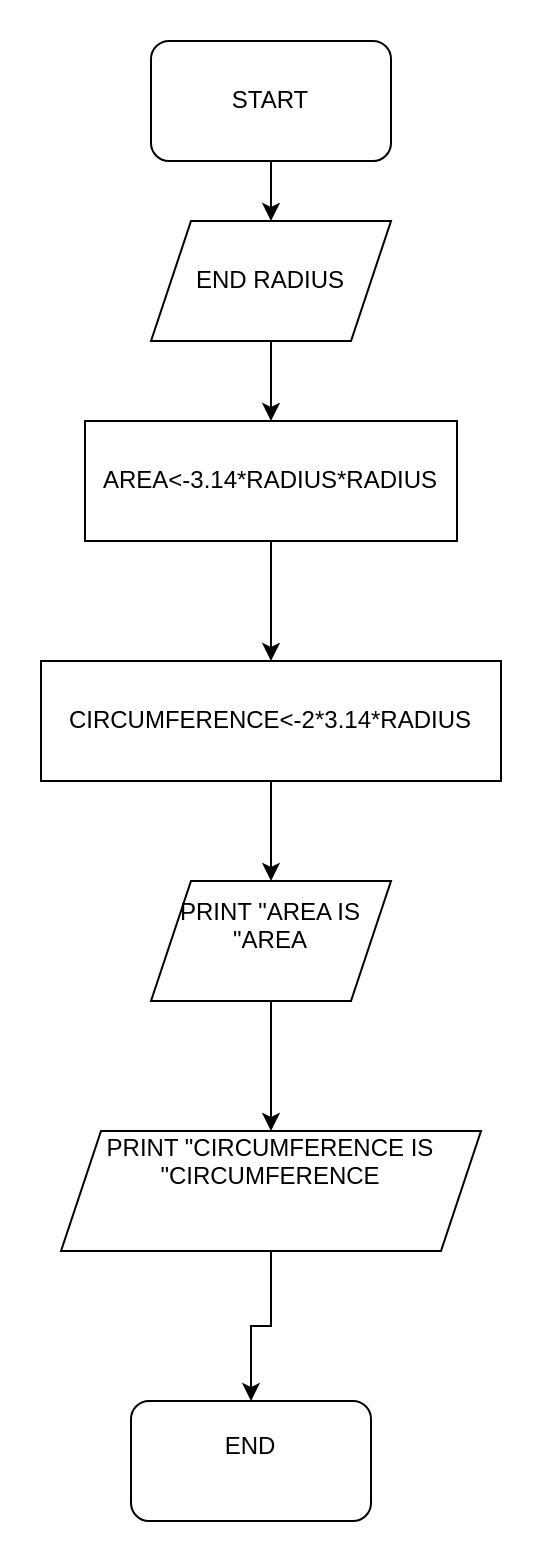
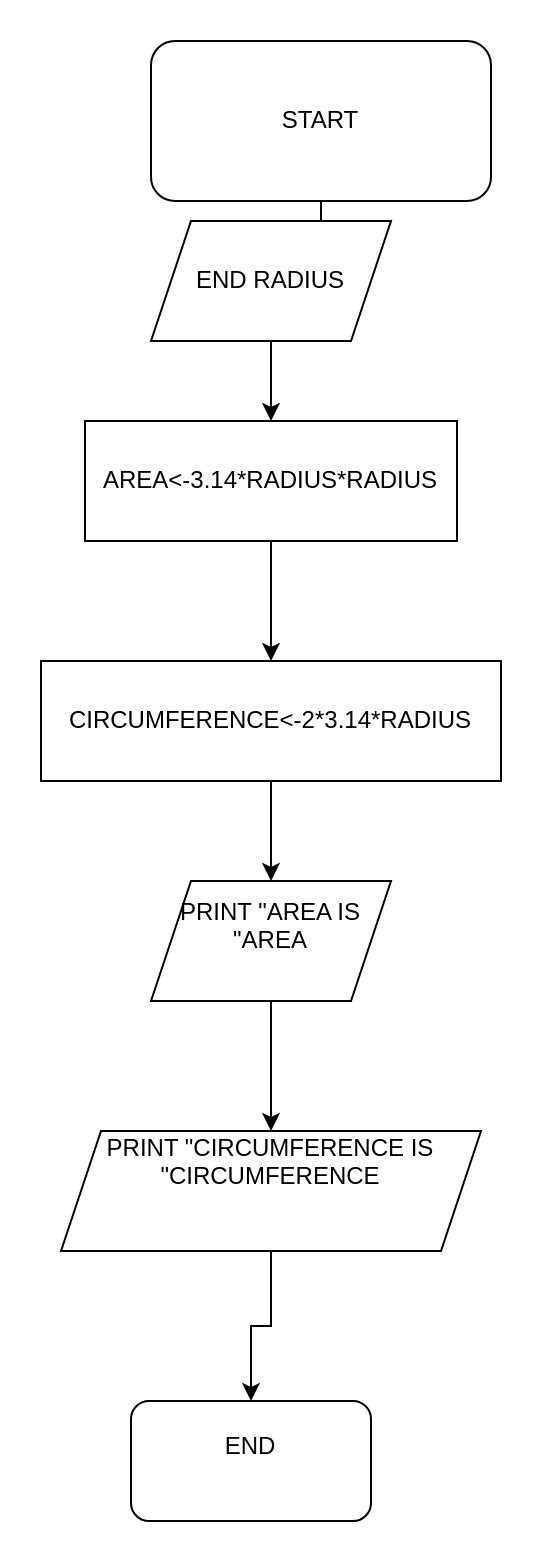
  <mxCell id="0" />
  <mxCell id="1" parent="0" />
  <mxCell id="2" value="" style="edgeStyle=orthogonalEdgeStyle;rounded=0;orthogonalLoop=1;jettySize=auto;html=1;" edge="1" parent="1" source="14" target="6"><mxGeometry relative="1" as="geometry" /></mxCell>
- <mxCell id="3" value="START" style="rounded=1;whiteSpace=wrap;html=1;" vertex="1" parent="1"><mxGeometry x="75" y="20" width="120" height="60" as="geometry" /></mxCell>
+ <mxCell id="3" value="START" style="rounded=1;whiteSpace=wrap;html=1;" vertex="1" parent="1"><mxGeometry x="75" y="20" width="170" height="80" as="geometry" /></mxCell>
  <mxCell id="4" value="END&lt;div&gt;&lt;br&gt;&lt;/div&gt;" style="rounded=1;whiteSpace=wrap;html=1;" vertex="1" parent="1"><mxGeometry x="65" y="700" width="120" height="60" as="geometry" /></mxCell>
  <mxCell id="5" value="" style="edgeStyle=orthogonalEdgeStyle;rounded=0;orthogonalLoop=1;jettySize=auto;html=1;" edge="1" parent="1" source="6" target="8"><mxGeometry relative="1" as="geometry" /></mxCell>
  <mxCell id="6" value="AREA&amp;lt;-3.14*RADIUS*RADIUS" style="rounded=0;whiteSpace=wrap;html=1;" vertex="1" parent="1"><mxGeometry x="42" y="210" width="186" height="60" as="geometry" /></mxCell>
  <mxCell id="7" value="" style="edgeStyle=orthogonalEdgeStyle;rounded=0;orthogonalLoop=1;jettySize=auto;html=1;" edge="1" parent="1" source="8" target="10"><mxGeometry relative="1" as="geometry" /></mxCell>
  <mxCell id="8" value="CIRCUMFERENCE&amp;lt;-2*3.14*RADIUS" style="rounded=0;whiteSpace=wrap;html=1;" vertex="1" parent="1"><mxGeometry x="20" y="330" width="230" height="60" as="geometry" /></mxCell>
  <mxCell id="9" value="" style="edgeStyle=orthogonalEdgeStyle;rounded=0;orthogonalLoop=1;jettySize=auto;html=1;" edge="1" parent="1" source="10" target="12"><mxGeometry relative="1" as="geometry" /></mxCell>
  <mxCell id="10" value="PRINT &quot;AREA IS &quot;AREA&lt;div&gt;&lt;br&gt;&lt;/div&gt;" style="shape=parallelogram;perimeter=parallelogramPerimeter;whiteSpace=wrap;html=1;fixedSize=1;" vertex="1" parent="1"><mxGeometry x="75" y="440" width="120" height="60" as="geometry" /></mxCell>
  <mxCell id="11" value="" style="edgeStyle=orthogonalEdgeStyle;rounded=0;orthogonalLoop=1;jettySize=auto;html=1;" edge="1" parent="1" source="12" target="4"><mxGeometry relative="1" as="geometry" /></mxCell>
  <mxCell id="12" value="PRINT &quot;CIRCUMFERENCE IS &quot;CIRCUMFERENCE&lt;div&gt;&lt;br&gt;&lt;div&gt;&lt;br&gt;&lt;/div&gt;&lt;/div&gt;" style="shape=parallelogram;perimeter=parallelogramPerimeter;whiteSpace=wrap;html=1;fixedSize=1;" vertex="1" parent="1"><mxGeometry x="30" y="565" width="210" height="60" as="geometry" /></mxCell>
  <mxCell id="13" value="" style="edgeStyle=orthogonalEdgeStyle;rounded=0;orthogonalLoop=1;jettySize=auto;html=1;" edge="1" parent="1" source="3" target="14"><mxGeometry relative="1" as="geometry"><mxPoint x="135" y="80" as="sourcePoint" /><mxPoint x="152" y="190" as="targetPoint" /></mxGeometry></mxCell>
  <mxCell id="14" value="END RADIUS" style="shape=parallelogram;perimeter=parallelogramPerimeter;whiteSpace=wrap;html=1;fixedSize=1;" vertex="1" parent="1"><mxGeometry x="75" y="110" width="120" height="60" as="geometry" /></mxCell>
